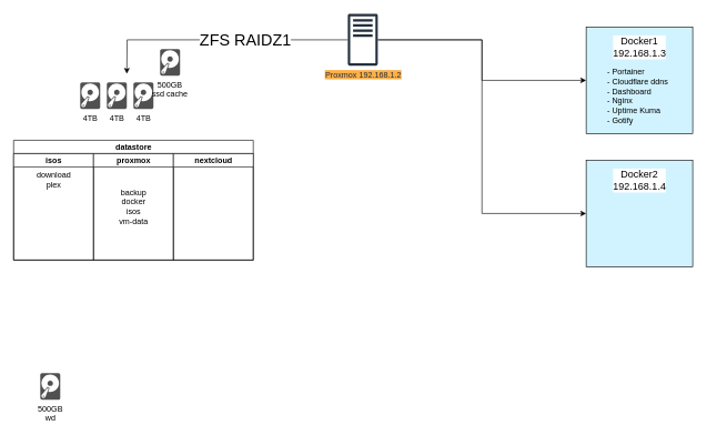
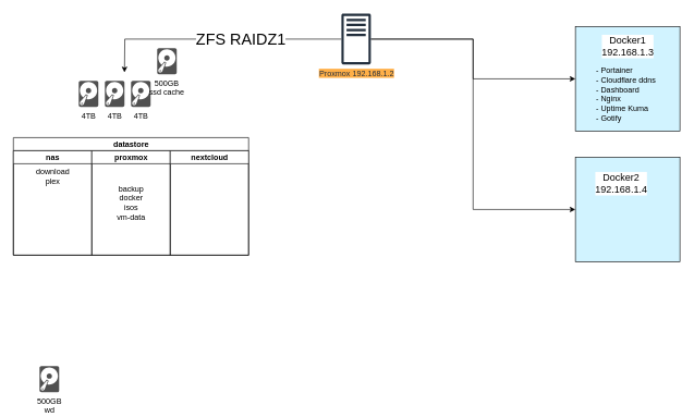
  <mxCell id="0" />
  <mxCell id="1" parent="0" />
  <mxCell id="2" style="edgeStyle=orthogonalEdgeStyle;rounded=0;orthogonalLoop=1;jettySize=auto;html=1;" edge="1" parent="1" source="6"><mxGeometry relative="1" as="geometry"><mxPoint x="190" y="110" as="targetPoint" /></mxGeometry></mxCell>
  <mxCell id="3" value="ZFS RAIDZ1" style="edgeLabel;html=1;align=center;verticalAlign=middle;resizable=0;points=[];fontSize=24;" vertex="1" connectable="0" parent="2"><mxGeometry x="-0.191" relative="1" as="geometry"><mxPoint as="offset" /></mxGeometry></mxCell>
  <mxCell id="4" style="edgeStyle=orthogonalEdgeStyle;rounded=0;orthogonalLoop=1;jettySize=auto;html=1;entryX=0;entryY=0.5;entryDx=0;entryDy=0;" edge="1" parent="1" source="6" target="7"><mxGeometry relative="1" as="geometry" /></mxCell>
  <mxCell id="5" style="edgeStyle=orthogonalEdgeStyle;rounded=0;orthogonalLoop=1;jettySize=auto;html=1;entryX=0;entryY=0.5;entryDx=0;entryDy=0;" edge="1" parent="1" source="6" target="21"><mxGeometry relative="1" as="geometry" /></mxCell>
  <mxCell id="6" value="&lt;div&gt;Proxmox 192.168.1.2&lt;/div&gt;" style="sketch=0;outlineConnect=0;fontColor=#232F3E;gradientColor=none;fillColor=#232F3D;strokeColor=none;dashed=0;verticalLabelPosition=bottom;verticalAlign=top;align=center;html=1;fontSize=12;fontStyle=0;aspect=fixed;pointerEvents=1;shape=mxgraph.aws4.traditional_server;labelBackgroundColor=#FFAF47;" vertex="1" parent="1"><mxGeometry x="522" y="20" width="45" height="78" as="geometry" /></mxCell>
  <mxCell id="7" value="&lt;div align=&quot;center&quot;&gt;&lt;br&gt;&lt;/div&gt;" style="whiteSpace=wrap;html=1;aspect=fixed;align=center;labelBackgroundColor=none;labelBorderColor=none;fillColor=#D1F3FF;" vertex="1" parent="1"><mxGeometry x="880" y="40" width="160" height="160" as="geometry" /></mxCell>
  <mxCell id="8" value="&lt;div style=&quot;font-size: 15px;&quot;&gt;Docker1&lt;/div&gt;&lt;div style=&quot;font-size: 15px;&quot;&gt;192.168.1.3&lt;/div&gt;" style="text;html=1;align=center;verticalAlign=middle;resizable=0;points=[];autosize=1;strokeColor=none;fillColor=none;labelBackgroundColor=default;spacing=1;spacingLeft=0;spacingTop=0;labelPosition=center;verticalLabelPosition=middle;labelBorderColor=none;fontSize=15;" vertex="1" parent="1"><mxGeometry x="910" y="45" width="100" height="50" as="geometry" /></mxCell>
  <mxCell id="9" value="&lt;div&gt;- Portainer&lt;/div&gt;&lt;div&gt;- Cloudflare ddns&lt;/div&gt;&lt;div&gt;- Dashboard&lt;/div&gt;&lt;div&gt;- Nginx&lt;/div&gt;&lt;div&gt;- Uptime Kuma&lt;/div&gt;&lt;div&gt;- Gotify&lt;/div&gt;&lt;div&gt;&lt;br&gt;&lt;/div&gt;&lt;div&gt;&lt;br&gt;&lt;/div&gt;&lt;div&gt;&lt;br&gt;&lt;/div&gt;" style="text;html=1;align=left;verticalAlign=middle;resizable=0;points=[];autosize=1;strokeColor=none;fillColor=none;" vertex="1" parent="1"><mxGeometry x="910" y="95" width="110" height="140" as="geometry" /></mxCell>
  <mxCell id="10" value="&lt;div&gt;4TB&lt;/div&gt;" style="sketch=0;pointerEvents=1;shadow=0;dashed=0;html=1;strokeColor=none;fillColor=#505050;labelPosition=center;verticalLabelPosition=bottom;verticalAlign=top;outlineConnect=0;align=center;shape=mxgraph.office.devices.hard_disk;" vertex="1" parent="1"><mxGeometry x="120" y="123" width="30" height="40" as="geometry" /></mxCell>
  <mxCell id="11" value="&lt;div&gt;4TB&lt;/div&gt;" style="sketch=0;pointerEvents=1;shadow=0;dashed=0;html=1;strokeColor=none;fillColor=#505050;labelPosition=center;verticalLabelPosition=bottom;verticalAlign=top;outlineConnect=0;align=center;shape=mxgraph.office.devices.hard_disk;" vertex="1" parent="1"><mxGeometry x="160" y="123" width="30" height="40" as="geometry" /></mxCell>
  <mxCell id="12" value="&lt;div&gt;4TB&lt;/div&gt;" style="sketch=0;pointerEvents=1;shadow=0;dashed=0;html=1;strokeColor=none;fillColor=#505050;labelPosition=center;verticalLabelPosition=bottom;verticalAlign=top;outlineConnect=0;align=center;shape=mxgraph.office.devices.hard_disk;" vertex="1" parent="1"><mxGeometry x="200" y="123" width="30" height="40" as="geometry" /></mxCell>
  <mxCell id="13" value="500GB&#10;ssd cache" style="sketch=0;pointerEvents=1;shadow=0;dashed=0;strokeColor=none;fillColor=#505050;labelPosition=center;verticalLabelPosition=bottom;verticalAlign=top;outlineConnect=0;align=center;shape=mxgraph.office.devices.hard_disk;" vertex="1" parent="1"><mxGeometry x="240" y="73" width="30" height="40" as="geometry" /></mxCell>
  <mxCell id="14" value="&lt;div&gt;500GB&lt;/div&gt;&lt;div&gt;wd&lt;br&gt;&lt;/div&gt;" style="sketch=0;pointerEvents=1;shadow=0;dashed=0;html=1;strokeColor=none;fillColor=#505050;labelPosition=center;verticalLabelPosition=bottom;verticalAlign=top;outlineConnect=0;align=center;shape=mxgraph.office.devices.hard_disk;" vertex="1" parent="1"><mxGeometry x="60" y="560" width="30" height="40" as="geometry" /></mxCell>
  <mxCell id="15" value="datastore" style="swimlane;childLayout=stackLayout;resizeParent=1;resizeParentMax=0;startSize=20;html=1;" vertex="1" parent="1"><mxGeometry x="20" y="210" width="360" height="180" as="geometry" /></mxCell>
- <mxCell id="16" value="isos" style="swimlane;startSize=20;html=1;" vertex="1" parent="15"><mxGeometry y="20" width="120" height="160" as="geometry" /></mxCell>
+ <mxCell id="16" value="nas" style="swimlane;startSize=20;html=1;" vertex="1" parent="15"><mxGeometry y="20" width="120" height="160" as="geometry" /></mxCell>
  <mxCell id="17" value="&lt;div&gt;download&lt;/div&gt;&lt;div&gt;plex&lt;br&gt;&lt;/div&gt;" style="text;html=1;align=center;verticalAlign=middle;resizable=0;points=[];autosize=1;strokeColor=none;fillColor=none;" vertex="1" parent="16"><mxGeometry x="25.0" y="20" width="70" height="40" as="geometry" /></mxCell>
  <mxCell id="18" value="proxmox" style="swimlane;startSize=20;html=1;" vertex="1" parent="15"><mxGeometry x="120" y="20" width="120" height="160" as="geometry"><mxRectangle x="120" y="20" width="40" height="160" as="alternateBounds" /></mxGeometry></mxCell>
  <mxCell id="19" value="&lt;div&gt;backup&lt;/div&gt;&lt;div&gt;docker&lt;/div&gt;&lt;div&gt;isos&lt;/div&gt;&lt;div&gt;vm-data&lt;br&gt;&lt;/div&gt;" style="text;html=1;align=center;verticalAlign=middle;resizable=0;points=[];autosize=1;strokeColor=none;fillColor=none;" vertex="1" parent="18"><mxGeometry x="25.0" y="45" width="70" height="70" as="geometry" /></mxCell>
  <mxCell id="20" value="nextcloud" style="swimlane;startSize=20;html=1;" vertex="1" parent="15"><mxGeometry x="240" y="20" width="120" height="160" as="geometry"><mxRectangle x="240" y="20" width="40" height="160" as="alternateBounds" /></mxGeometry></mxCell>
  <mxCell id="21" value="&lt;div align=&quot;center&quot;&gt;&lt;br&gt;&lt;/div&gt;" style="whiteSpace=wrap;html=1;aspect=fixed;align=center;labelBackgroundColor=none;labelBorderColor=none;fillColor=#D1F3FF;" vertex="1" parent="1"><mxGeometry x="880" y="240" width="160" height="160" as="geometry" /></mxCell>
- <mxCell id="22" value="&lt;div style=&quot;font-size: 15px;&quot;&gt;Docker2&lt;/div&gt;&lt;div style=&quot;font-size: 15px;&quot;&gt;192.168.1.4&lt;/div&gt;" style="text;html=1;align=center;verticalAlign=middle;resizable=0;points=[];autosize=1;strokeColor=none;fillColor=none;labelBackgroundColor=default;spacing=1;spacingLeft=0;spacingTop=0;labelPosition=center;verticalLabelPosition=middle;labelBorderColor=none;fontSize=15;" vertex="1" parent="1"><mxGeometry x="910" y="245" width="100" height="50" as="geometry" /></mxCell>
+ <mxCell id="22" value="&lt;div style=&quot;font-size: 15px;&quot;&gt;Docker2&lt;/div&gt;&lt;div style=&quot;font-size: 15px;&quot;&gt;192.168.1.4&lt;/div&gt;" style="text;html=1;align=center;verticalAlign=middle;resizable=0;points=[];autosize=1;strokeColor=none;fillColor=none;labelBackgroundColor=default;spacing=1;spacingLeft=0;spacingTop=0;labelPosition=center;verticalLabelPosition=middle;labelBorderColor=none;fontSize=15;" vertex="1" parent="1"><mxGeometry x="900" y="255" width="100" height="50" as="geometry" /></mxCell>
